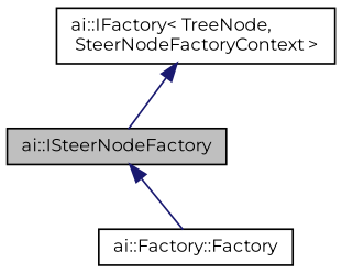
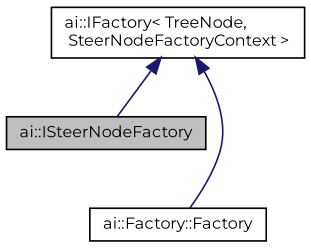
  digraph {
    fontname=Montserrat
    node [color=black fillcolor=white fontname=Montserrat fontsize=10 shape=record style=filled]
    edge [color=midnightblue dir=back fontname=Montserrat fontsize=10 labelfontname=Helvetica labelfontsize=10 style=solid]
    n1 [fillcolor=grey75 fontcolor=black height=0.2 label="ai::ISteerNodeFactory" width=0.4]
    n2 [height=0.2 label="ai::Factory::Factory" width=0.4]
    n3 [height=0.2 label="ai::IFactory\< TreeNode,\l SteerNodeFactoryContext \>" width=0.4]
-   n1 -> n2
+   n3 -> n2
    n3 -> n1
  }
